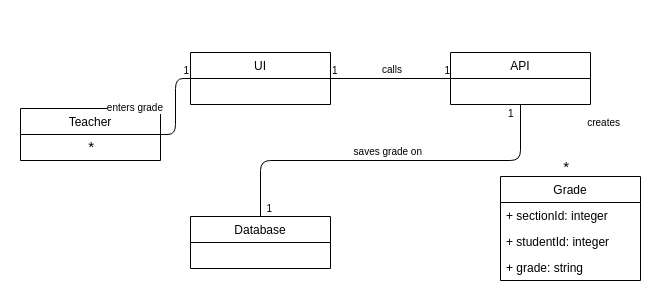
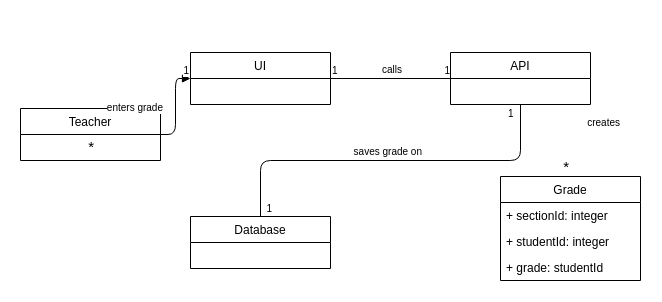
  <mxCell id="0" />
  <mxCell id="1" parent="0" />
  <mxCell id="2" value="Teacher" style="swimlane;fontStyle=0;childLayout=stackLayout;horizontal=1;startSize=26;fillColor=none;horizontalStack=0;resizeParent=1;resizeParentMax=0;resizeLast=0;collapsible=1;marginBottom=0;" parent="1" vertex="1"><mxGeometry x="20" y="108" width="140" height="52" as="geometry"><mxRectangle x="120" y="80" width="90" height="26" as="alternateBounds" /></mxGeometry></mxCell>
  <mxCell id="3" value="Database" style="swimlane;fontStyle=0;childLayout=stackLayout;horizontal=1;startSize=26;fillColor=none;horizontalStack=0;resizeParent=1;resizeParentMax=0;resizeLast=0;collapsible=1;marginBottom=0;" parent="1" vertex="1"><mxGeometry x="190" y="216" width="140" height="52" as="geometry" /></mxCell>
  <mxCell id="4" value="UI" style="swimlane;fontStyle=0;childLayout=stackLayout;horizontal=1;startSize=26;fillColor=none;horizontalStack=0;resizeParent=1;resizeParentMax=0;resizeLast=0;collapsible=1;marginBottom=0;" parent="1" vertex="1"><mxGeometry x="190" y="52" width="140" height="52" as="geometry" /></mxCell>
  <mxCell id="5" value="API" style="swimlane;fontStyle=0;childLayout=stackLayout;horizontal=1;startSize=26;fillColor=none;horizontalStack=0;resizeParent=1;resizeParentMax=0;resizeLast=0;collapsible=1;marginBottom=0;" parent="1" vertex="1"><mxGeometry x="450" y="52" width="140" height="52" as="geometry" /></mxCell>
- <mxCell id="6" value="" style="endArrow=none;html=1;edgeStyle=orthogonalEdgeStyle;entryX=0;entryY=0.5;entryDx=0;entryDy=0;exitX=1;exitY=0.5;exitDx=0;exitDy=0;" parent="1" source="2" target="4" edge="1"><mxGeometry relative="1" as="geometry"><mxPoint x="80" y="147" as="sourcePoint" /><mxPoint x="160" y="106" as="targetPoint" /></mxGeometry></mxCell>
+ <mxCell id="6" value="" style="endArrow=block;html=1;edgeStyle=orthogonalEdgeStyle;entryX=0;entryY=0.5;entryDx=0;entryDy=0;exitX=1;exitY=0.5;exitDx=0;exitDy=0;" parent="1" source="2" target="4" edge="1"><mxGeometry relative="1" as="geometry"><mxPoint x="80" y="147" as="sourcePoint" /><mxPoint x="160" y="106" as="targetPoint" /></mxGeometry></mxCell>
  <mxCell id="7" value="enters grade" style="resizable=0;html=1;align=right;verticalAlign=bottom;labelBackgroundColor=#ffffff;fontSize=10;" parent="6" connectable="0" vertex="1"><mxGeometry x="1" relative="1" as="geometry"><mxPoint x="-27" y="37" as="offset" /></mxGeometry></mxCell>
  <mxCell id="8" value="1" style="resizable=0;html=1;align=right;verticalAlign=bottom;labelBackgroundColor=#ffffff;fontSize=10;" parent="1" connectable="0" vertex="1"><mxGeometry x="219" y="20" as="geometry"><mxPoint x="-30" y="58" as="offset" /></mxGeometry></mxCell>
  <mxCell id="9" value="&lt;font style=&quot;font-size: 15px&quot;&gt;*&lt;/font&gt;" style="resizable=0;html=1;align=right;verticalAlign=bottom;labelBackgroundColor=#ffffff;fontSize=10;" parent="1" connectable="0" vertex="1"><mxGeometry x="104" y="101" as="geometry"><mxPoint x="-10" y="56" as="offset" /></mxGeometry></mxCell>
  <mxCell id="10" value="" style="endArrow=none;html=1;edgeStyle=orthogonalEdgeStyle;" parent="1" edge="1"><mxGeometry relative="1" as="geometry"><mxPoint x="330" y="78" as="sourcePoint" /><mxPoint x="450" y="78" as="targetPoint" /></mxGeometry></mxCell>
  <mxCell id="11" value="1" style="resizable=0;html=1;align=left;verticalAlign=bottom;labelBackgroundColor=#ffffff;fontSize=10;" parent="10" connectable="0" vertex="1"><mxGeometry x="-1" relative="1" as="geometry" /></mxCell>
  <mxCell id="12" value="1" style="resizable=0;html=1;align=right;verticalAlign=bottom;labelBackgroundColor=#ffffff;fontSize=10;" parent="10" connectable="0" vertex="1"><mxGeometry x="1" relative="1" as="geometry" /></mxCell>
  <mxCell id="13" value="calls" style="resizable=0;html=1;align=right;verticalAlign=bottom;labelBackgroundColor=#ffffff;fontSize=10;" parent="1" connectable="0" vertex="1"><mxGeometry x="412" y="21" as="geometry"><mxPoint x="-10" y="56" as="offset" /></mxGeometry></mxCell>
  <mxCell id="14" value="" style="endArrow=none;html=1;edgeStyle=orthogonalEdgeStyle;exitX=0.5;exitY=1;exitDx=0;exitDy=0;" parent="1" source="5" target="3" edge="1"><mxGeometry relative="1" as="geometry"><mxPoint x="535" y="156" as="sourcePoint" /><mxPoint x="620" y="146" as="targetPoint" /></mxGeometry></mxCell>
  <mxCell id="15" value="1" style="resizable=0;html=1;align=left;verticalAlign=bottom;labelBackgroundColor=#ffffff;fontSize=10;" parent="14" connectable="0" vertex="1"><mxGeometry x="-1" relative="1" as="geometry"><mxPoint x="-14" y="17" as="offset" /></mxGeometry></mxCell>
  <mxCell id="16" value="1" style="resizable=0;html=1;align=right;verticalAlign=bottom;labelBackgroundColor=#ffffff;fontSize=10;" parent="14" connectable="0" vertex="1"><mxGeometry x="1" relative="1" as="geometry"><mxPoint x="12" y="-0.5" as="offset" /></mxGeometry></mxCell>
  <mxCell id="17" value="saves grade on" style="resizable=0;html=1;align=right;verticalAlign=bottom;labelBackgroundColor=#ffffff;fontSize=10;" parent="1" connectable="0" vertex="1"><mxGeometry x="432" y="103" as="geometry"><mxPoint x="-10" y="56" as="offset" /></mxGeometry></mxCell>
  <mxCell id="18" value="Grade" style="swimlane;fontStyle=0;childLayout=stackLayout;horizontal=1;startSize=26;fillColor=none;horizontalStack=0;resizeParent=1;resizeParentMax=0;resizeLast=0;collapsible=1;marginBottom=0;" parent="1" vertex="1"><mxGeometry x="500" y="176" width="140" height="104" as="geometry" /></mxCell>
  <mxCell id="19" value="+ sectionId: integer" style="text;strokeColor=none;fillColor=none;align=left;verticalAlign=top;spacingLeft=4;spacingRight=4;overflow=hidden;rotatable=0;points=[[0,0.5],[1,0.5]];portConstraint=eastwest;" parent="18" vertex="1"><mxGeometry y="26" width="140" height="26" as="geometry" /></mxCell>
  <mxCell id="20" value="+ studentId: integer" style="text;strokeColor=none;fillColor=none;align=left;verticalAlign=top;spacingLeft=4;spacingRight=4;overflow=hidden;rotatable=0;points=[[0,0.5],[1,0.5]];portConstraint=eastwest;" parent="18" vertex="1"><mxGeometry y="52" width="140" height="26" as="geometry" /></mxCell>
- <mxCell id="21" value="+ grade: string" style="text;strokeColor=none;fillColor=none;align=left;verticalAlign=top;spacingLeft=4;spacingRight=4;overflow=hidden;rotatable=0;points=[[0,0.5],[1,0.5]];portConstraint=eastwest;" parent="18" vertex="1"><mxGeometry y="78" width="140" height="26" as="geometry" /></mxCell>
+ <mxCell id="21" value="+ grade: studentId" style="text;strokeColor=none;fillColor=none;align=left;verticalAlign=top;spacingLeft=4;spacingRight=4;overflow=hidden;rotatable=0;points=[[0,0.5],[1,0.5]];portConstraint=eastwest;" parent="18" vertex="1"><mxGeometry y="78" width="140" height="26" as="geometry" /></mxCell>
  <mxCell id="22" value="creates" style="resizable=0;html=1;align=right;verticalAlign=bottom;labelBackgroundColor=#ffffff;fontSize=10;" parent="1" connectable="0" vertex="1"><mxGeometry x="630" y="74" as="geometry"><mxPoint x="-10" y="56" as="offset" /></mxGeometry></mxCell>
  <mxCell id="23" value="&lt;font style=&quot;font-size: 15px&quot;&gt;*&lt;/font&gt;" style="resizable=0;html=1;align=right;verticalAlign=bottom;labelBackgroundColor=#ffffff;fontSize=10;" parent="1" connectable="0" vertex="1"><mxGeometry x="579" y="121" as="geometry"><mxPoint x="-10" y="56" as="offset" /></mxGeometry></mxCell>
